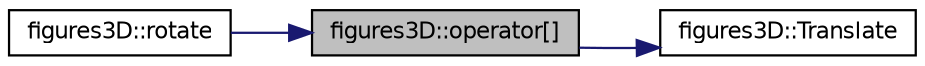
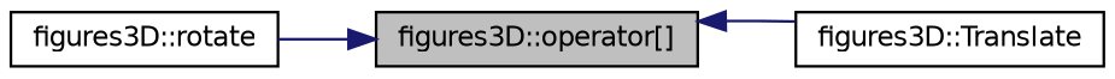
  digraph {
    rankdir=LR
    node [color=black fillcolor=white fontname=Helvetica fontsize=10 shape=record style=filled]
    edge [color=midnightblue fontname=Helvetica fontsize=10 labelfontname=Helvetica labelfontsize=10 style=solid]
    n1 [fillcolor=grey75 fontcolor=black height=0.2 label="figures3D::operator[]" width=0.4]
    n2 [height=0.2 label="figures3D::Translate" width=0.4]
    n3 [height=0.2 label="figures3D::rotate" width=0.4]
-   n1 -> n2
+   n2 -> n1
    n3 -> n1
  }
